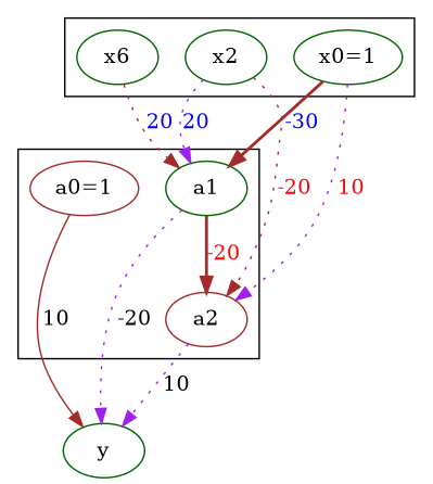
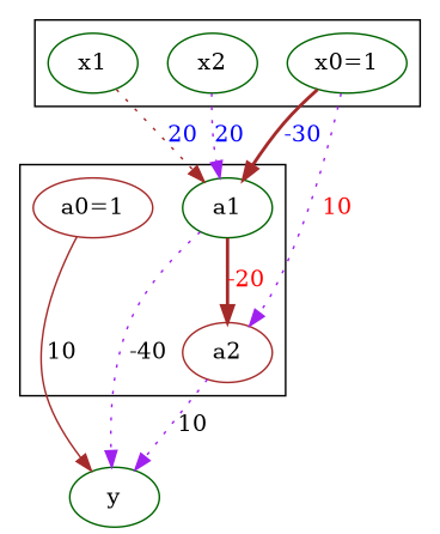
  digraph {
    rankdir=TB
    node [color=darkgreen]
    edge [color=brown style=dotted]
    n1 [color=brown label="a0=1"]
    a1
    a2 [color=brown]
    n4 [label="x0=1"]
-   x1 [label=x6]
+   x1
    x2
    y
    subgraph cluster_1 {
      n1
      a1
      a2
    }
    subgraph cluster_2 {
      n4
      x1
      x2
    }
    n1 -> y [label=10 style=solid]
    a1 -> a2 [label=<<font color='red'>-20</font>> style=bold]
-   a1 -> y [color=purple label=-20]
+   a1 -> y [color=purple label=-40]
    a2 -> y [color=purple label=10]
    n4 -> a1 [label=<<font color='blue'>-30</font>> style=bold]
    n4 -> a2 [color=purple label=<<font color='red'>10</font>>]
    x1 -> a1 [label=<<font color='blue'>20</font>>]
    x2 -> a1 [color=purple label=<<font color='blue'>20</font>>]
-   x2 -> a2 [label=<<font color='red'>-20</font>>]
  }
